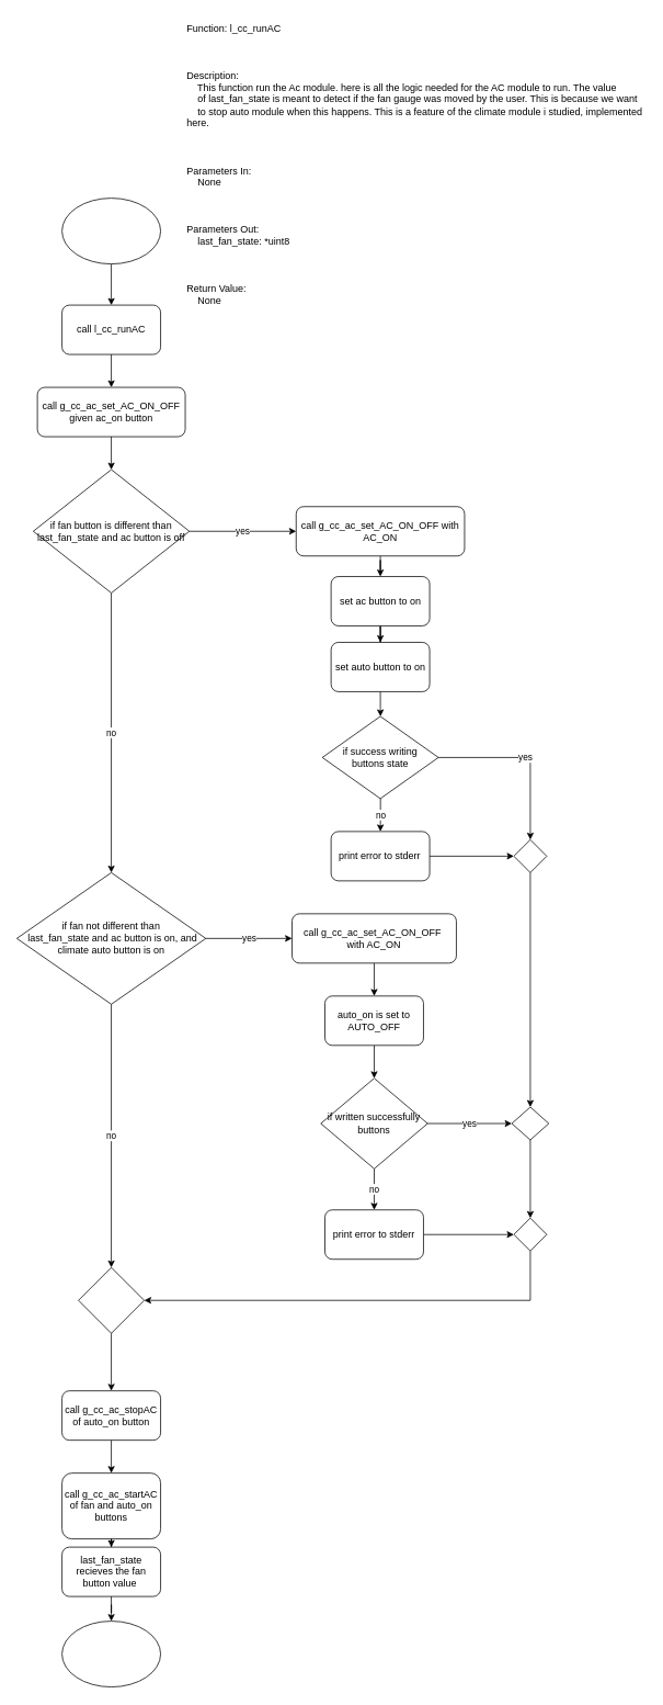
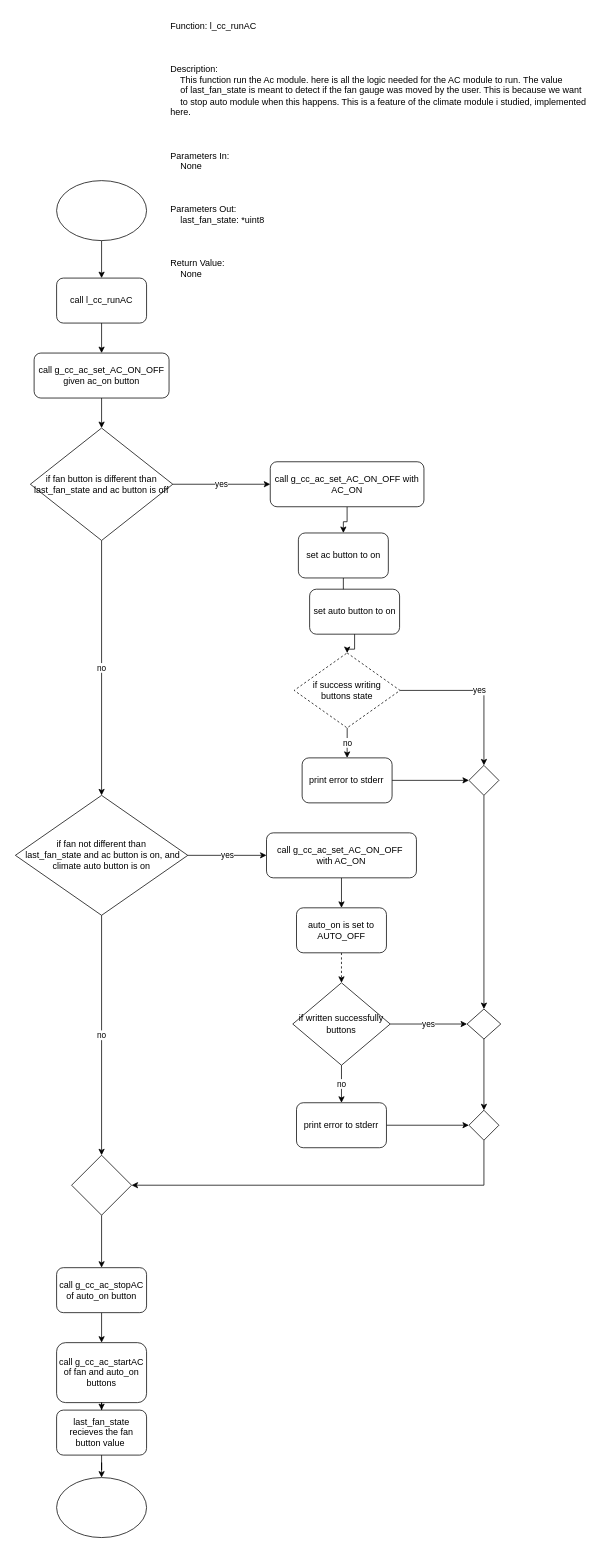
  <mxCell id="0" />
  <mxCell id="1" parent="0" />
  <mxCell id="2" style="edgeStyle=orthogonalEdgeStyle;rounded=0;orthogonalLoop=1;jettySize=auto;html=1;" edge="1" parent="1" source="3" target="5"><mxGeometry relative="1" as="geometry" /></mxCell>
  <mxCell id="3" value="" style="ellipse;whiteSpace=wrap;html=1;" vertex="1" parent="1"><mxGeometry x="75" y="240" width="120" height="80" as="geometry" /></mxCell>
  <mxCell id="4" style="edgeStyle=orthogonalEdgeStyle;rounded=0;orthogonalLoop=1;jettySize=auto;html=1;" edge="1" parent="1" source="5" target="8"><mxGeometry relative="1" as="geometry"><mxPoint x="135" y="490" as="targetPoint" /></mxGeometry></mxCell>
  <mxCell id="5" value="call&amp;nbsp;l_cc_runAC" style="rounded=1;whiteSpace=wrap;html=1;" vertex="1" parent="1"><mxGeometry x="75" y="370" width="120" height="60" as="geometry" /></mxCell>
  <mxCell id="6" value="Function: l_cc_runAC&#10;&#10;&#10;&#10;Description:&#10;    This function run the Ac module. here is all the logic needed for the AC module to run. The value&#10;    of last_fan_state is meant to detect if the fan gauge was moved by the user. This is because we want&#10;    to stop auto module when this happens. This is a feature of the climate module i studied, implemented here.&#10;&#10;&#10;&#10;Parameters In:&#10;    None&#10;&#10;&#10;&#10;Parameters Out:&#10;    last_fan_state: *uint8&#10;&#10;&#10;&#10;Return Value:&#10;    None" style="text;whiteSpace=wrap;" vertex="1" parent="1"><mxGeometry x="225" width="560" height="370" as="geometry" y="20" /></mxCell>
  <mxCell id="7" style="edgeStyle=orthogonalEdgeStyle;rounded=0;orthogonalLoop=1;jettySize=auto;html=1;" edge="1" parent="1" source="8" target="11"><mxGeometry relative="1" as="geometry"><mxPoint x="135" y="590" as="targetPoint" /></mxGeometry></mxCell>
  <mxCell id="8" value="call&amp;nbsp;g_cc_ac_set_AC_ON_OFF given ac_on button" style="rounded=1;whiteSpace=wrap;html=1;" vertex="1" parent="1"><mxGeometry x="45" y="470" width="180" height="60" as="geometry" /></mxCell>
  <mxCell id="9" value="yes" style="edgeStyle=orthogonalEdgeStyle;rounded=0;orthogonalLoop=1;jettySize=auto;html=1;" edge="1" parent="1" source="11" target="25"><mxGeometry relative="1" as="geometry"><mxPoint x="335" y="645" as="targetPoint" /></mxGeometry></mxCell>
  <mxCell id="10" value="no" style="edgeStyle=orthogonalEdgeStyle;rounded=0;orthogonalLoop=1;jettySize=auto;html=1;" edge="1" parent="1" source="11" target="14"><mxGeometry relative="1" as="geometry"><mxPoint x="135" y="840" as="targetPoint" /></mxGeometry></mxCell>
  <mxCell id="11" value="if fan button is different than last_fan_state and ac button is off" style="rhombus;whiteSpace=wrap;html=1;" vertex="1" parent="1"><mxGeometry x="40" y="570" width="190" height="150" as="geometry" /></mxCell>
  <mxCell id="12" value="yes" style="edgeStyle=orthogonalEdgeStyle;rounded=0;orthogonalLoop=1;jettySize=auto;html=1;" edge="1" parent="1" source="14" target="27"><mxGeometry relative="1" as="geometry"><mxPoint x="350" y="1150" as="targetPoint" /></mxGeometry></mxCell>
  <mxCell id="13" value="no" style="edgeStyle=orthogonalEdgeStyle;rounded=0;orthogonalLoop=1;jettySize=auto;html=1;" edge="1" parent="1" source="14" target="16"><mxGeometry relative="1" as="geometry" /></mxCell>
  <mxCell id="14" value="if fan not different than&lt;br&gt;&amp;nbsp;last_fan_state and ac button is on, and &lt;br&gt;climate auto button is on" style="rhombus;whiteSpace=wrap;html=1;" vertex="1" parent="1"><mxGeometry x="20" y="1060" width="230" height="160" as="geometry" /></mxCell>
  <mxCell id="15" style="edgeStyle=orthogonalEdgeStyle;rounded=0;orthogonalLoop=1;jettySize=auto;html=1;" edge="1" parent="1" source="16" target="18"><mxGeometry relative="1" as="geometry"><mxPoint x="135" y="1720" as="targetPoint" /></mxGeometry></mxCell>
  <mxCell id="16" value="" style="rhombus;whiteSpace=wrap;html=1;" vertex="1" parent="1"><mxGeometry x="95" y="1540" width="80" height="80" as="geometry" /></mxCell>
  <mxCell id="17" style="edgeStyle=orthogonalEdgeStyle;rounded=0;orthogonalLoop=1;jettySize=auto;html=1;" edge="1" parent="1" source="18" target="20"><mxGeometry relative="1" as="geometry"><mxPoint x="135" y="1820" as="targetPoint" /></mxGeometry></mxCell>
  <mxCell id="18" value="call&amp;nbsp;g_cc_ac_stopAC of auto_on button" style="rounded=1;whiteSpace=wrap;html=1;" vertex="1" parent="1"><mxGeometry x="75" y="1690" width="120" height="60" as="geometry" /></mxCell>
  <mxCell id="19" style="edgeStyle=orthogonalEdgeStyle;rounded=0;orthogonalLoop=1;jettySize=auto;html=1;" edge="1" parent="1" source="20" target="22"><mxGeometry relative="1" as="geometry"><mxPoint x="135" y="1910" as="targetPoint" /></mxGeometry></mxCell>
  <mxCell id="20" value="call g_cc_ac_startAC of fan and auto_on buttons" style="rounded=1;whiteSpace=wrap;html=1;" vertex="1" parent="1"><mxGeometry x="75" y="1790" width="120" height="80" as="geometry" /></mxCell>
  <mxCell id="21" style="edgeStyle=orthogonalEdgeStyle;rounded=0;orthogonalLoop=1;jettySize=auto;html=1;" edge="1" parent="1" source="22" target="23"><mxGeometry relative="1" as="geometry"><mxPoint x="135" y="2010" as="targetPoint" /></mxGeometry></mxCell>
  <mxCell id="22" value="last_fan_state recieves the fan button value&amp;nbsp;" style="rounded=1;whiteSpace=wrap;html=1;" vertex="1" parent="1"><mxGeometry x="75" y="1880" width="120" height="60" as="geometry" /></mxCell>
  <mxCell id="23" value="" style="ellipse;whiteSpace=wrap;html=1;" vertex="1" parent="1"><mxGeometry x="75" y="1970" width="120" height="80" as="geometry" /></mxCell>
  <mxCell id="24" style="edgeStyle=orthogonalEdgeStyle;rounded=0;orthogonalLoop=1;jettySize=auto;html=1;" edge="1" parent="1" source="25" target="29"><mxGeometry relative="1" as="geometry"><mxPoint x="462.5" y="730" as="targetPoint" /></mxGeometry></mxCell>
  <mxCell id="25" value="call&amp;nbsp;g_cc_ac_set_AC_ON_OFF with AC_ON" style="rounded=1;whiteSpace=wrap;html=1;" vertex="1" parent="1"><mxGeometry x="360" y="615" width="205" height="60" as="geometry" /></mxCell>
  <mxCell id="26" style="edgeStyle=orthogonalEdgeStyle;rounded=0;orthogonalLoop=1;jettySize=auto;html=1;" edge="1" parent="1" source="27" target="40"><mxGeometry relative="1" as="geometry"><mxPoint x="455" y="1240" as="targetPoint" /></mxGeometry></mxCell>
  <mxCell id="27" value="call&amp;nbsp;g_cc_ac_set_AC_ON_OFF&amp;nbsp;&lt;br&gt;with AC_ON" style="rounded=1;whiteSpace=wrap;html=1;" vertex="1" parent="1"><mxGeometry x="355" y="1110" width="200" height="60" as="geometry" /></mxCell>
  <mxCell id="28" style="edgeStyle=orthogonalEdgeStyle;rounded=0;orthogonalLoop=1;jettySize=auto;html=1;" edge="1" parent="1" source="29" target="30"><mxGeometry relative="1" as="geometry"><mxPoint x="462.5" y="800" as="targetPoint" /></mxGeometry></mxCell>
- <mxCell id="29" value="set ac button to on" style="rounded=1;whiteSpace=wrap;html=1;" vertex="1" parent="1"><mxGeometry x="402.5" y="700" width="120" height="60" as="geometry" /></mxCell>
- <mxCell id="30" value="set auto button to on" style="rounded=1;whiteSpace=wrap;html=1;" vertex="1" parent="1"><mxGeometry x="402.5" y="780" width="120" height="60" as="geometry" /></mxCell>
+ <mxCell id="29" value="set ac button to on" style="rounded=1;whiteSpace=wrap;html=1;" vertex="1" parent="1"><mxGeometry x="397.5" y="710" width="120" height="60" as="geometry" /></mxCell>
+ <mxCell id="30" value="set auto button to on" style="rounded=1;whiteSpace=wrap;html=1;" vertex="1" parent="1"><mxGeometry x="412.5" y="785" width="120" height="60" as="geometry" /></mxCell>
  <mxCell id="31" value="" style="edgeStyle=orthogonalEdgeStyle;rounded=0;orthogonalLoop=1;jettySize=auto;html=1;" edge="1" parent="1" source="30" target="34"><mxGeometry relative="1" as="geometry"><mxPoint x="462.5" y="880" as="targetPoint" /><mxPoint x="463" y="840" as="sourcePoint" /></mxGeometry></mxCell>
  <mxCell id="32" value="yes" style="edgeStyle=orthogonalEdgeStyle;rounded=0;orthogonalLoop=1;jettySize=auto;html=1;entryX=0.5;entryY=0;entryDx=0;entryDy=0;" edge="1" parent="1" source="34" target="38"><mxGeometry relative="1" as="geometry"><mxPoint x="665" y="1010" as="targetPoint" /></mxGeometry></mxCell>
  <mxCell id="33" value="no" style="edgeStyle=orthogonalEdgeStyle;rounded=0;orthogonalLoop=1;jettySize=auto;html=1;" edge="1" parent="1" source="34" target="36"><mxGeometry relative="1" as="geometry"><mxPoint x="462.505" y="1010" as="targetPoint" /></mxGeometry></mxCell>
- <mxCell id="34" value="if success writing &lt;br&gt;buttons state" style="rhombus;whiteSpace=wrap;html=1;" vertex="1" parent="1"><mxGeometry x="391.88" y="870" width="141.25" height="100" as="geometry" /></mxCell>
+ <mxCell id="34" value="if success writing &lt;br&gt;buttons state" style="rhombus;whiteSpace=wrap;html=1;dashed=1;" vertex="1" parent="1"><mxGeometry x="391.88" y="870" width="141.25" height="100" as="geometry" /></mxCell>
  <mxCell id="35" style="edgeStyle=orthogonalEdgeStyle;rounded=0;orthogonalLoop=1;jettySize=auto;html=1;exitX=1;exitY=0.5;exitDx=0;exitDy=0;entryX=0;entryY=0.5;entryDx=0;entryDy=0;" edge="1" parent="1" source="36" target="38"><mxGeometry relative="1" as="geometry"><mxPoint x="635" y="1040" as="targetPoint" /></mxGeometry></mxCell>
  <mxCell id="36" value="print error to stderr" style="rounded=1;whiteSpace=wrap;html=1;" vertex="1" parent="1"><mxGeometry x="402.495" y="1010" width="120" height="60" as="geometry" /></mxCell>
  <mxCell id="37" style="edgeStyle=orthogonalEdgeStyle;rounded=0;orthogonalLoop=1;jettySize=auto;html=1;" edge="1" parent="1" source="38" target="49"><mxGeometry relative="1" as="geometry"><mxPoint x="635" y="1320" as="targetPoint" /></mxGeometry></mxCell>
  <mxCell id="38" value="" style="rhombus;whiteSpace=wrap;html=1;" vertex="1" parent="1"><mxGeometry x="625" y="1020" width="40" height="40" as="geometry" /></mxCell>
- <mxCell id="39" style="edgeStyle=orthogonalEdgeStyle;rounded=0;orthogonalLoop=1;jettySize=auto;html=1;" edge="1" parent="1" source="40" target="43"><mxGeometry relative="1" as="geometry"><mxPoint x="455" y="1310" as="targetPoint" /></mxGeometry></mxCell>
+ <mxCell id="39" style="edgeStyle=orthogonalEdgeStyle;rounded=0;orthogonalLoop=1;jettySize=auto;html=1;dashed=1;" edge="1" parent="1" source="40" target="43"><mxGeometry relative="1" as="geometry"><mxPoint x="455" y="1310" as="targetPoint" /></mxGeometry></mxCell>
  <mxCell id="40" value="auto_on is set to AUTO_OFF" style="rounded=1;whiteSpace=wrap;html=1;" vertex="1" parent="1"><mxGeometry x="395" y="1210" width="120" height="60" as="geometry" /></mxCell>
  <mxCell id="41" value="yes" style="edgeStyle=orthogonalEdgeStyle;rounded=0;orthogonalLoop=1;jettySize=auto;html=1;" edge="1" parent="1" source="43" target="49"><mxGeometry relative="1" as="geometry"><mxPoint x="655" y="1490" as="targetPoint" /></mxGeometry></mxCell>
  <mxCell id="42" value="no" style="edgeStyle=orthogonalEdgeStyle;rounded=0;orthogonalLoop=1;jettySize=auto;html=1;entryX=0.5;entryY=0;entryDx=0;entryDy=0;" edge="1" parent="1" source="43" target="45"><mxGeometry relative="1" as="geometry"><mxPoint x="455" y="1460" as="targetPoint" /></mxGeometry></mxCell>
  <mxCell id="43" value="if written successfully buttons" style="rhombus;whiteSpace=wrap;html=1;" vertex="1" parent="1"><mxGeometry x="390" y="1310" width="130" height="110" as="geometry" /></mxCell>
  <mxCell id="44" style="edgeStyle=orthogonalEdgeStyle;rounded=0;orthogonalLoop=1;jettySize=auto;html=1;entryX=0;entryY=0.5;entryDx=0;entryDy=0;" edge="1" parent="1" source="45" target="47"><mxGeometry relative="1" as="geometry"><mxPoint x="625" y="1500" as="targetPoint" /></mxGeometry></mxCell>
  <mxCell id="45" value="print error to stderr" style="rounded=1;whiteSpace=wrap;html=1;" vertex="1" parent="1"><mxGeometry x="394.995" y="1470" width="120" height="60" as="geometry" /></mxCell>
  <mxCell id="46" style="edgeStyle=orthogonalEdgeStyle;rounded=0;orthogonalLoop=1;jettySize=auto;html=1;entryX=1;entryY=0.5;entryDx=0;entryDy=0;" edge="1" parent="1" source="47" target="16"><mxGeometry relative="1" as="geometry"><Array as="points"><mxPoint x="645" y="1580" /></Array></mxGeometry></mxCell>
  <mxCell id="47" value="" style="rhombus;whiteSpace=wrap;html=1;" vertex="1" parent="1"><mxGeometry x="625" y="1480" width="40" height="40" as="geometry" /></mxCell>
  <mxCell id="48" style="edgeStyle=orthogonalEdgeStyle;rounded=0;orthogonalLoop=1;jettySize=auto;html=1;entryX=0.5;entryY=0;entryDx=0;entryDy=0;" edge="1" parent="1" source="49" target="47"><mxGeometry relative="1" as="geometry" /></mxCell>
  <mxCell id="49" value="" style="rhombus;whiteSpace=wrap;html=1;" vertex="1" parent="1"><mxGeometry x="622.5" y="1345" width="45" height="40" as="geometry" /></mxCell>
